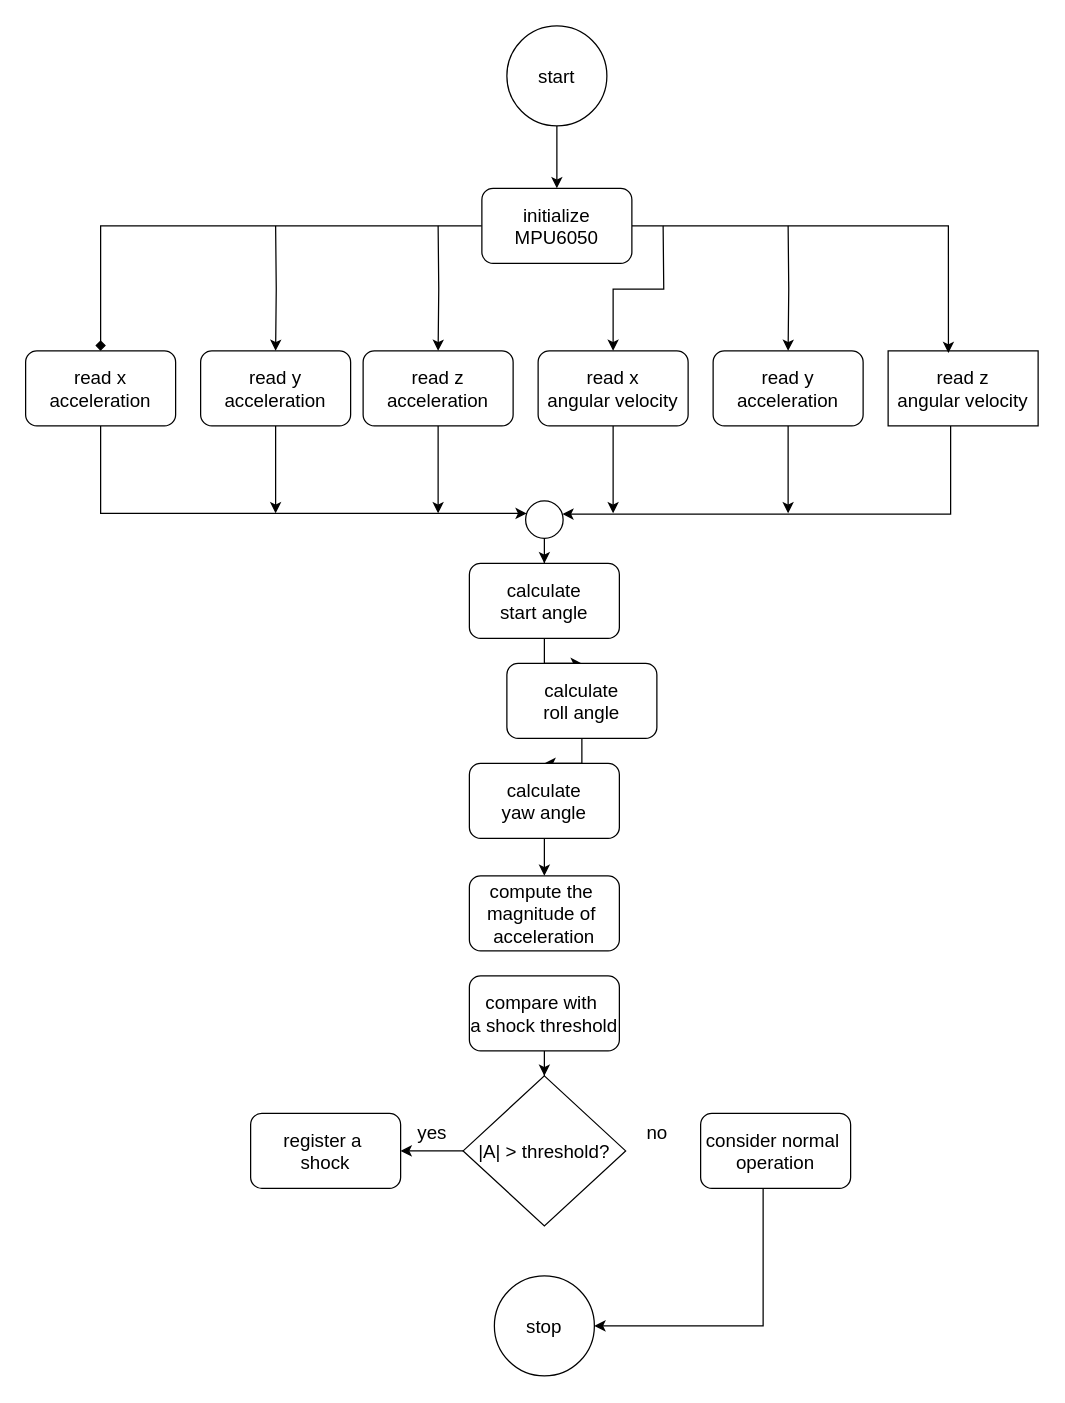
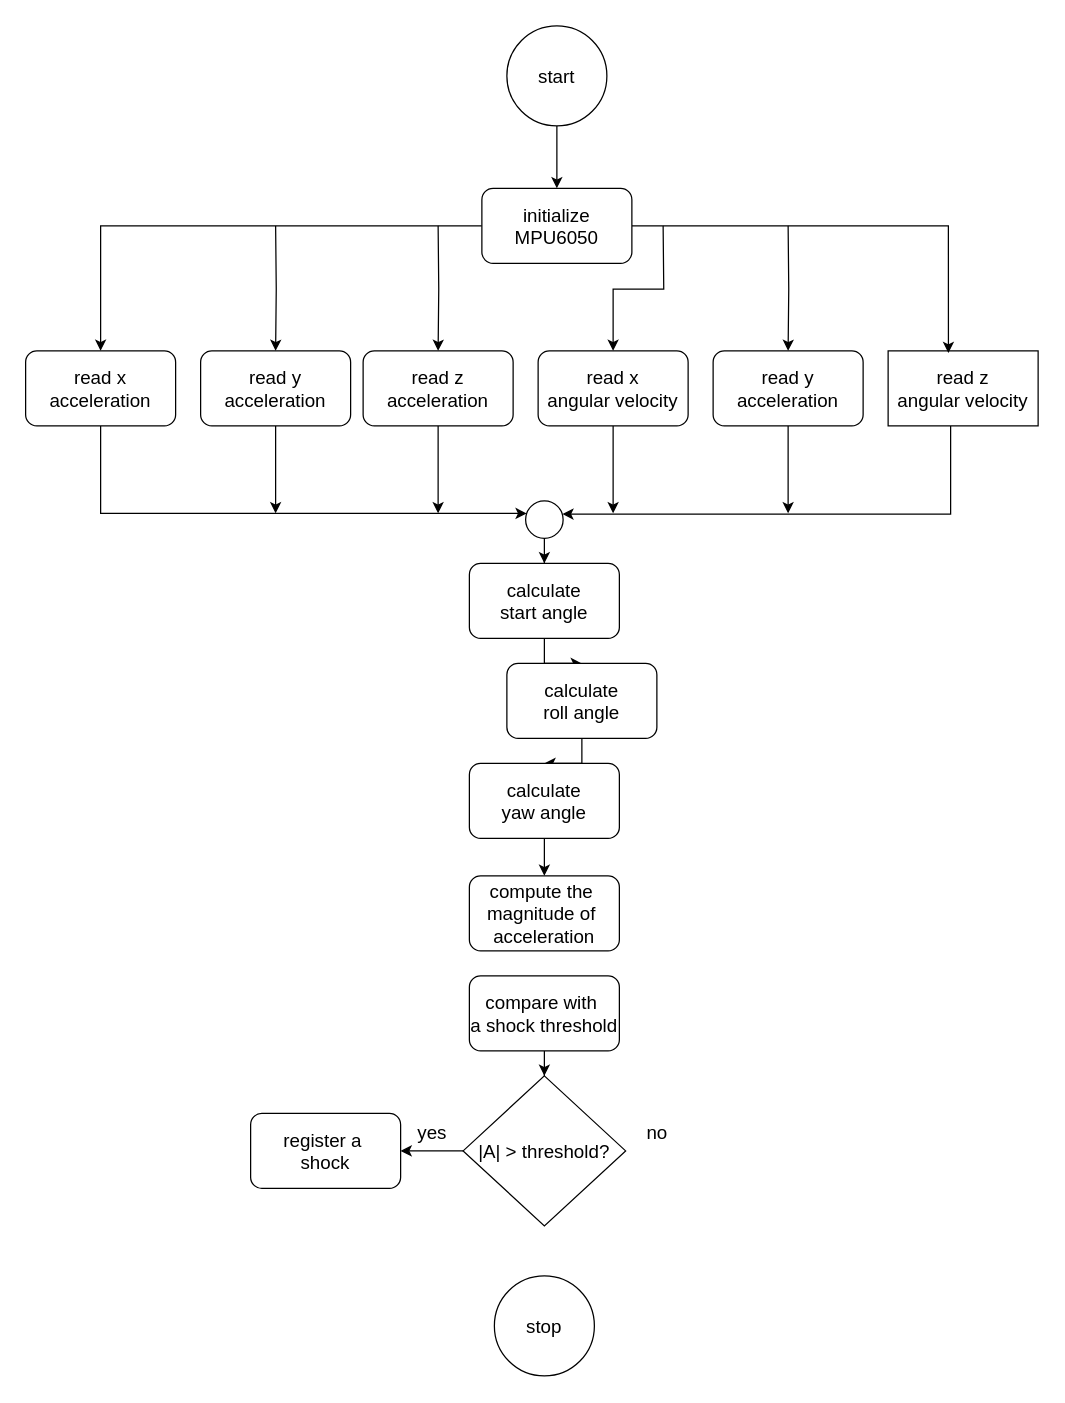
  <mxCell id="0" />
  <mxCell id="1" parent="0" />
  <mxCell id="2" style="edgeStyle=orthogonalEdgeStyle;rounded=0;orthogonalLoop=1;jettySize=auto;html=1;fontSize=15;" edge="1" parent="1" source="3" target="25"><mxGeometry relative="1" as="geometry"><Array as="points"><mxPoint x="80" y="410" /></Array></mxGeometry></mxCell>
  <mxCell id="3" value="read x &lt;br style=&quot;font-size: 15px;&quot;&gt;acceleration&lt;br style=&quot;font-size: 15px;&quot;&gt;" style="rounded=1;whiteSpace=wrap;html=1;fontSize=15;" vertex="1" parent="1"><mxGeometry x="20" y="280" width="120" height="60" as="geometry" /></mxCell>
  <mxCell id="4" style="edgeStyle=orthogonalEdgeStyle;rounded=0;orthogonalLoop=1;jettySize=auto;html=1;fontSize=15;" edge="1" parent="1" source="6"><mxGeometry relative="1" as="geometry"><mxPoint x="220" y="410" as="targetPoint" /></mxGeometry></mxCell>
  <mxCell id="5" style="edgeStyle=orthogonalEdgeStyle;rounded=0;orthogonalLoop=1;jettySize=auto;html=1;fontSize=15;" edge="1" parent="1" target="6"><mxGeometry relative="1" as="geometry"><mxPoint x="220" y="180" as="sourcePoint" /></mxGeometry></mxCell>
  <mxCell id="6" value="read y&lt;br style=&quot;font-size: 15px;&quot;&gt;acceleration" style="rounded=1;whiteSpace=wrap;html=1;fontSize=15;" vertex="1" parent="1"><mxGeometry x="160" y="280" width="120" height="60" as="geometry" /></mxCell>
  <mxCell id="7" style="edgeStyle=orthogonalEdgeStyle;rounded=0;orthogonalLoop=1;jettySize=auto;html=1;fontSize=15;" edge="1" parent="1" source="9"><mxGeometry relative="1" as="geometry"><mxPoint x="350" y="410" as="targetPoint" /></mxGeometry></mxCell>
  <mxCell id="8" style="edgeStyle=orthogonalEdgeStyle;rounded=0;orthogonalLoop=1;jettySize=auto;html=1;fontSize=15;" edge="1" parent="1" target="9"><mxGeometry relative="1" as="geometry"><mxPoint x="350" y="180" as="sourcePoint" /></mxGeometry></mxCell>
  <mxCell id="9" value="read z&lt;br style=&quot;font-size: 15px;&quot;&gt;acceleration" style="rounded=1;whiteSpace=wrap;html=1;fontSize=15;" vertex="1" parent="1"><mxGeometry x="290" y="280" width="120" height="60" as="geometry" /></mxCell>
  <mxCell id="10" style="edgeStyle=orthogonalEdgeStyle;rounded=0;orthogonalLoop=1;jettySize=auto;html=1;fontSize=15;" edge="1" parent="1" source="12"><mxGeometry relative="1" as="geometry"><mxPoint x="490" y="410" as="targetPoint" /></mxGeometry></mxCell>
  <mxCell id="11" style="edgeStyle=orthogonalEdgeStyle;rounded=0;orthogonalLoop=1;jettySize=auto;html=1;fontSize=15;" edge="1" parent="1" target="12"><mxGeometry relative="1" as="geometry"><mxPoint x="530" y="180" as="sourcePoint" /></mxGeometry></mxCell>
  <mxCell id="12" value="read x&lt;br style=&quot;font-size: 15px;&quot;&gt;angular velocity" style="rounded=1;whiteSpace=wrap;html=1;fontSize=15;" vertex="1" parent="1"><mxGeometry x="430" y="280" width="120" height="60" as="geometry" /></mxCell>
  <mxCell id="13" style="edgeStyle=orthogonalEdgeStyle;rounded=0;orthogonalLoop=1;jettySize=auto;html=1;fontSize=15;" edge="1" parent="1" source="15"><mxGeometry relative="1" as="geometry"><mxPoint x="630" y="410" as="targetPoint" /></mxGeometry></mxCell>
  <mxCell id="14" style="edgeStyle=orthogonalEdgeStyle;rounded=0;orthogonalLoop=1;jettySize=auto;html=1;fontSize=15;" edge="1" parent="1" target="15"><mxGeometry relative="1" as="geometry"><mxPoint x="630" y="180" as="sourcePoint" /></mxGeometry></mxCell>
  <mxCell id="15" value="read y&lt;br style=&quot;font-size: 15px;&quot;&gt;acceleration" style="rounded=1;whiteSpace=wrap;html=1;fontSize=15;" vertex="1" parent="1"><mxGeometry x="570" y="280" width="120" height="60" as="geometry" /></mxCell>
  <mxCell id="16" style="edgeStyle=orthogonalEdgeStyle;rounded=0;orthogonalLoop=1;jettySize=auto;html=1;entryX=0.98;entryY=0.353;entryDx=0;entryDy=0;entryPerimeter=0;fontSize=15;" edge="1" parent="1" source="17" target="25"><mxGeometry relative="1" as="geometry"><Array as="points"><mxPoint x="760" y="411" /></Array></mxGeometry></mxCell>
  <mxCell id="17" value="read z&lt;br style=&quot;font-size: 15px;&quot;&gt;angular velocity" style="whiteSpace=wrap;html=1;fontSize=15;rounded=0;" vertex="1" parent="1"><mxGeometry x="710" y="280" width="120" height="60" as="geometry" /></mxCell>
  <mxCell id="18" style="edgeStyle=orthogonalEdgeStyle;rounded=0;orthogonalLoop=1;jettySize=auto;html=1;entryX=0.5;entryY=0;entryDx=0;entryDy=0;fontSize=15;" edge="1" parent="1" source="19" target="21"><mxGeometry relative="1" as="geometry" /></mxCell>
  <mxCell id="19" value="calculate &lt;br&gt;start angle" style="rounded=1;whiteSpace=wrap;html=1;fontSize=15;" vertex="1" parent="1"><mxGeometry x="375" y="450" width="120" height="60" as="geometry" /></mxCell>
  <mxCell id="20" style="edgeStyle=orthogonalEdgeStyle;rounded=0;orthogonalLoop=1;jettySize=auto;html=1;entryX=0.5;entryY=0;entryDx=0;entryDy=0;fontSize=15;" edge="1" parent="1" source="21" target="23"><mxGeometry relative="1" as="geometry" /></mxCell>
  <mxCell id="21" value="calculate &lt;br&gt;roll angle" style="rounded=1;whiteSpace=wrap;html=1;fontSize=15;" vertex="1" parent="1"><mxGeometry x="405" y="530" width="120" height="60" as="geometry" /></mxCell>
  <mxCell id="22" style="edgeStyle=orthogonalEdgeStyle;rounded=0;orthogonalLoop=1;jettySize=auto;html=1;entryX=0.5;entryY=0;entryDx=0;entryDy=0;fontSize=15;" edge="1" parent="1" source="23" target="31"><mxGeometry relative="1" as="geometry" /></mxCell>
  <mxCell id="23" value="calculate &lt;br&gt;yaw angle" style="rounded=1;whiteSpace=wrap;html=1;fontSize=15;" vertex="1" parent="1"><mxGeometry x="375" y="610" width="120" height="60" as="geometry" /></mxCell>
  <mxCell id="24" style="edgeStyle=orthogonalEdgeStyle;rounded=0;orthogonalLoop=1;jettySize=auto;html=1;entryX=0.5;entryY=0;entryDx=0;entryDy=0;fontSize=15;" edge="1" parent="1" source="25" target="19"><mxGeometry relative="1" as="geometry" /></mxCell>
  <mxCell id="25" value="" style="ellipse;whiteSpace=wrap;html=1;fontSize=15;" vertex="1" parent="1"><mxGeometry x="420" y="400" width="30" height="30" as="geometry" /></mxCell>
  <mxCell id="26" style="edgeStyle=orthogonalEdgeStyle;rounded=0;orthogonalLoop=1;jettySize=auto;html=1;entryX=0.5;entryY=0;entryDx=0;entryDy=0;fontSize=15;" edge="1" parent="1" source="27" target="30"><mxGeometry relative="1" as="geometry" /></mxCell>
  <mxCell id="27" value="start" style="ellipse;whiteSpace=wrap;html=1;fontSize=15;" vertex="1" parent="1"><mxGeometry x="405" width="80" height="80" as="geometry" y="20" /></mxCell>
- <mxCell id="28" style="edgeStyle=orthogonalEdgeStyle;rounded=0;orthogonalLoop=1;jettySize=auto;html=1;entryX=0.5;entryY=0;entryDx=0;entryDy=0;fontSize=15;endArrow=diamond;" edge="1" parent="1" source="30" target="3"><mxGeometry relative="1" as="geometry" /></mxCell>
+ <mxCell id="28" style="edgeStyle=orthogonalEdgeStyle;rounded=0;orthogonalLoop=1;jettySize=auto;html=1;entryX=0.5;entryY=0;entryDx=0;entryDy=0;fontSize=15;" edge="1" parent="1" source="30" target="3"><mxGeometry relative="1" as="geometry" /></mxCell>
  <mxCell id="29" style="edgeStyle=orthogonalEdgeStyle;rounded=0;orthogonalLoop=1;jettySize=auto;html=1;entryX=0.402;entryY=0.029;entryDx=0;entryDy=0;entryPerimeter=0;fontSize=15;" edge="1" parent="1" source="30" target="17"><mxGeometry relative="1" as="geometry" /></mxCell>
  <mxCell id="30" value="initialize &lt;br&gt;MPU6050" style="rounded=1;whiteSpace=wrap;html=1;fontSize=15;" vertex="1" parent="1"><mxGeometry x="385" y="150" width="120" height="60" as="geometry" /></mxCell>
  <mxCell id="31" value="compute the&amp;nbsp;&lt;br&gt;magnitude of&amp;nbsp;&lt;br&gt;acceleration" style="rounded=1;whiteSpace=wrap;html=1;fontSize=15;" vertex="1" parent="1"><mxGeometry x="375" y="700" width="120" height="60" as="geometry" /></mxCell>
  <mxCell id="32" style="edgeStyle=orthogonalEdgeStyle;rounded=0;orthogonalLoop=1;jettySize=auto;html=1;entryX=0.5;entryY=0;entryDx=0;entryDy=0;fontSize=15;" edge="1" parent="1" source="33" target="35"><mxGeometry relative="1" as="geometry" /></mxCell>
  <mxCell id="33" value="compare with&amp;nbsp;&lt;br&gt;a shock threshold&lt;br&gt;" style="rounded=1;whiteSpace=wrap;html=1;fontSize=15;" vertex="1" parent="1"><mxGeometry x="375" y="780" width="120" height="60" as="geometry" /></mxCell>
  <mxCell id="34" value="" style="edgeStyle=orthogonalEdgeStyle;rounded=0;orthogonalLoop=1;jettySize=auto;html=1;fontSize=15;" edge="1" parent="1" source="35" target="37"><mxGeometry relative="1" as="geometry" /></mxCell>
  <mxCell id="35" value="|A| &amp;gt; threshold?" style="rhombus;whiteSpace=wrap;html=1;fontSize=15;" vertex="1" parent="1"><mxGeometry x="370" y="860" width="130" height="120" as="geometry" /></mxCell>
  <mxCell id="36" value="stop" style="ellipse;whiteSpace=wrap;html=1;fontSize=15;direction=south;" vertex="1" parent="1"><mxGeometry x="395" y="1020" width="80" height="80" as="geometry" /></mxCell>
  <mxCell id="37" value="register a&amp;nbsp;&lt;br&gt;shock" style="rounded=1;whiteSpace=wrap;html=1;fontSize=15;" vertex="1" parent="1"><mxGeometry x="200" y="890" width="120" height="60" as="geometry" /></mxCell>
- <mxCell id="38" style="edgeStyle=orthogonalEdgeStyle;rounded=0;orthogonalLoop=1;jettySize=auto;html=1;entryX=0.5;entryY=0;entryDx=0;entryDy=0;fontSize=15;" edge="1" parent="1" source="39" target="36"><mxGeometry relative="1" as="geometry"><Array as="points"><mxPoint x="610" y="1060" /></Array></mxGeometry></mxCell>
- <mxCell id="39" value="consider normal&amp;nbsp;&lt;br&gt;operation" style="rounded=1;whiteSpace=wrap;html=1;fontSize=15;" vertex="1" parent="1"><mxGeometry x="560" y="890" width="120" height="60" as="geometry" /></mxCell>
  <mxCell id="40" value="yes" style="text;html=1;align=center;verticalAlign=middle;resizable=0;points=[];autosize=1;strokeColor=none;fillColor=none;fontSize=15;" vertex="1" parent="1"><mxGeometry x="320" y="890" width="50" height="30" as="geometry" /></mxCell>
  <mxCell id="41" value="no" style="text;html=1;align=center;verticalAlign=middle;resizable=0;points=[];autosize=1;strokeColor=none;fillColor=none;fontSize=15;" vertex="1" parent="1"><mxGeometry x="505" y="890" width="40" height="30" as="geometry" /></mxCell>
